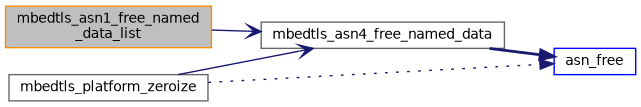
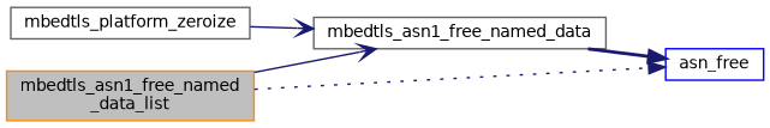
  digraph {
    rankdir=LR
    node [color=gray40 fillcolor=white fontname=Helvetica fontsize=10 shape=record style=filled]
    edge [arrowhead=vee color=midnightblue fontname=Helvetica fontsize=10 labelfontname=Helvetica labelfontsize=10 style=solid]
    n1 [color=darkorange fillcolor=grey75 fontcolor=black height=0.2 label="mbedtls_asn1_free_named\l_data_list" width=0.4]
-   n2 [height=0.2 label=mbedtls_asn4_free_named_data width=0.4]
+   n2 [height=0.2 label=mbedtls_asn1_free_named_data width=0.4]
    n3 [color=blue height=0.2 label=asn_free width=0.4]
    n4 [height=0.2 label=mbedtls_platform_zeroize width=0.4]
    n1 -> n2
-   n4 -> n3 [arrowhead=normal style=dotted]
+   n1 -> n3 [arrowhead=normal style=dotted]
    n2 -> n3 [arrowhead=normal style=bold]
    n4 -> n2
  }
